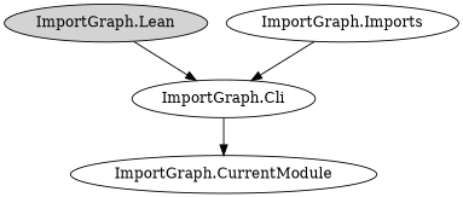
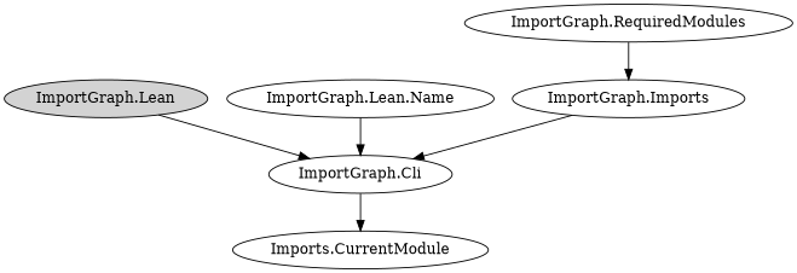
  digraph {
    n1 [fillcolor=lightgray label="ImportGraph.Lean" style=filled]
    "ImportGraph.Cli"
-   "ImportGraph.CurrentModule"
+   "ImportGraph.CurrentModule" [label="Imports.CurrentModule"]
+   "ImportGraph.Lean.Name"
+   "ImportGraph.RequiredModules"
    "ImportGraph.Imports"
    n1 -> "ImportGraph.Cli"
    "ImportGraph.Cli" -> "ImportGraph.CurrentModule"
+   "ImportGraph.Lean.Name" -> "ImportGraph.Cli"
+   "ImportGraph.RequiredModules" -> "ImportGraph.Imports"
    "ImportGraph.Imports" -> "ImportGraph.Cli"
  }
